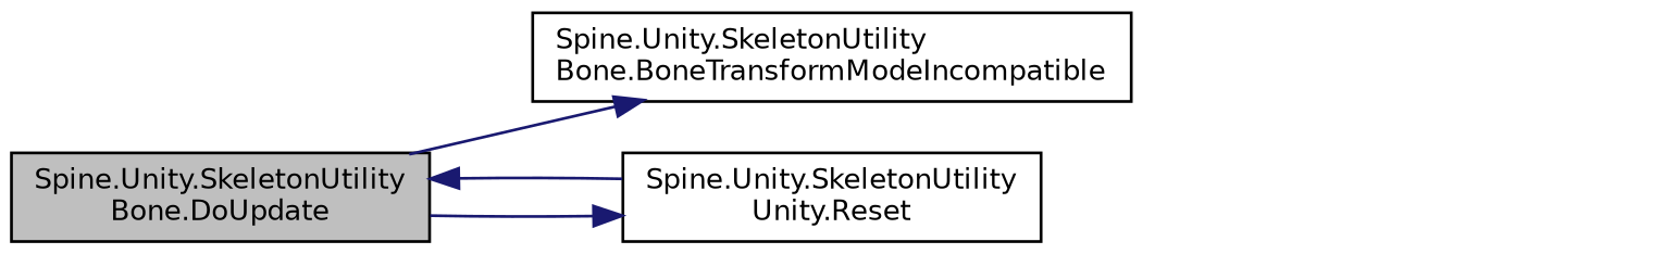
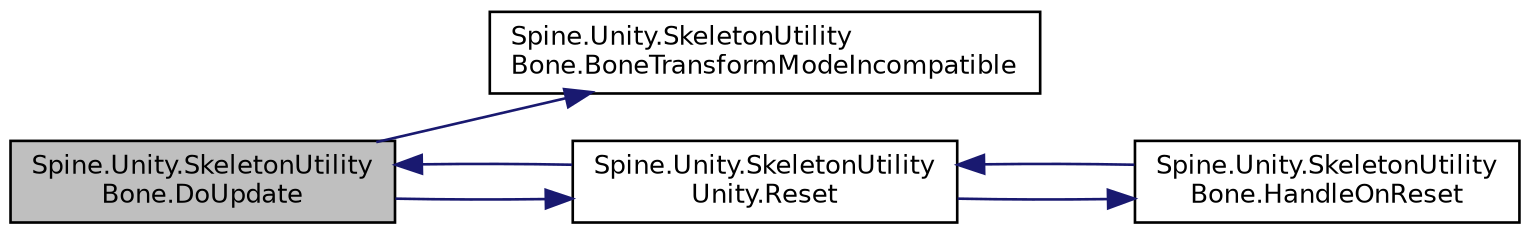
  digraph {
    rankdir=LR
    node [color=black fillcolor=white fontname=Helvetica fontsize=10 shape=record style=filled]
    edge [color=midnightblue fontname=Helvetica fontsize=10 labelfontname=Helvetica labelfontsize=10 style=solid]
    n1 [fillcolor=grey75 fontcolor=black height=0.2 label="Spine.Unity.SkeletonUtility\lBone.DoUpdate" width=0.4]
    n2 [height=0.2 label="Spine.Unity.SkeletonUtility\lBone.BoneTransformModeIncompatible" width=0.4]
    n3 [height=0.2 label="Spine.Unity.SkeletonUtility\lUnity.Reset" width=0.4]
+   n4 [height=0.2 label="Spine.Unity.SkeletonUtility\lBone.HandleOnReset" width=0.4]
    n1 -> n2
    n1 -> n3
    n3 -> n1
+   n3 -> n4
+   n4 -> n3
  }
